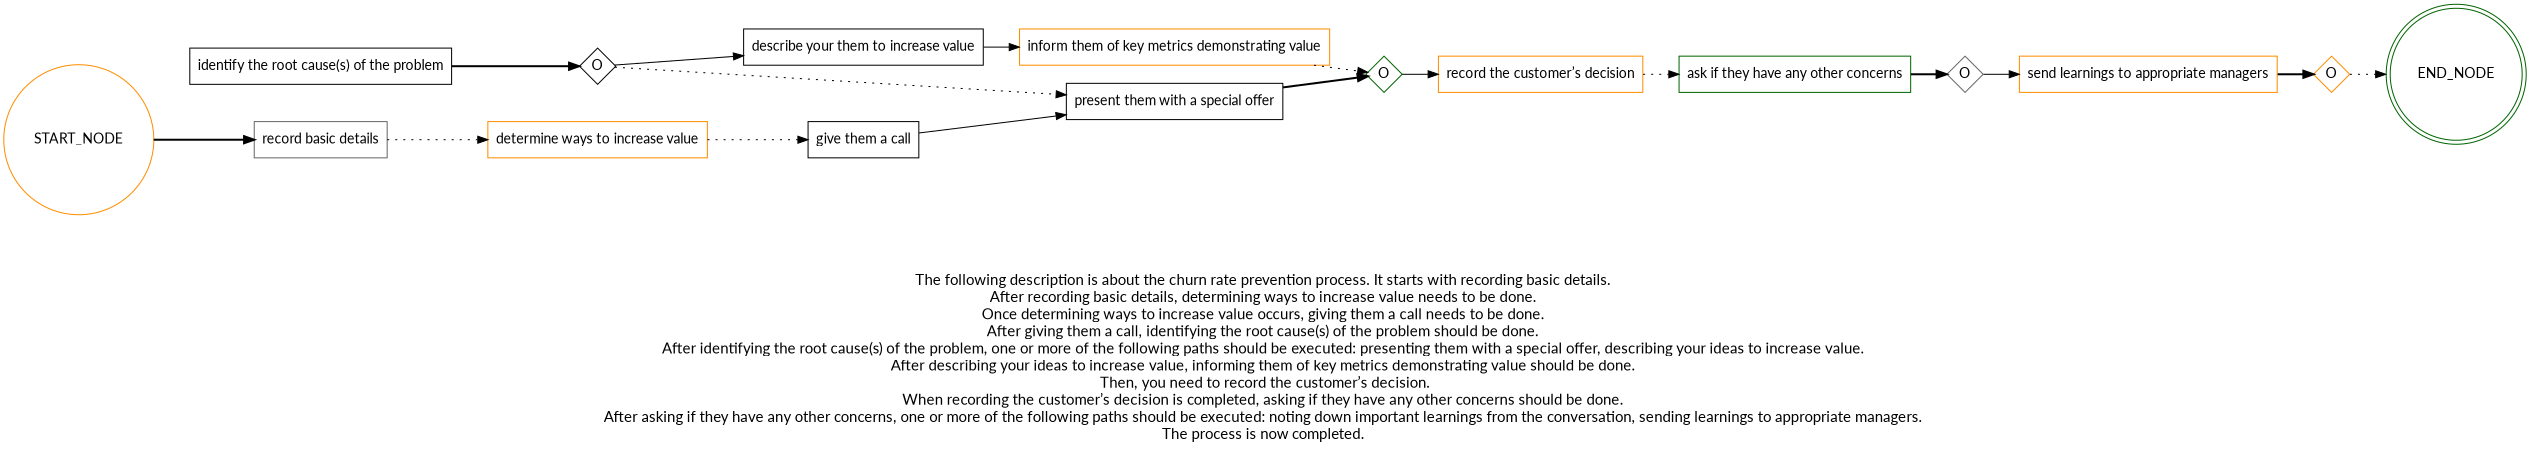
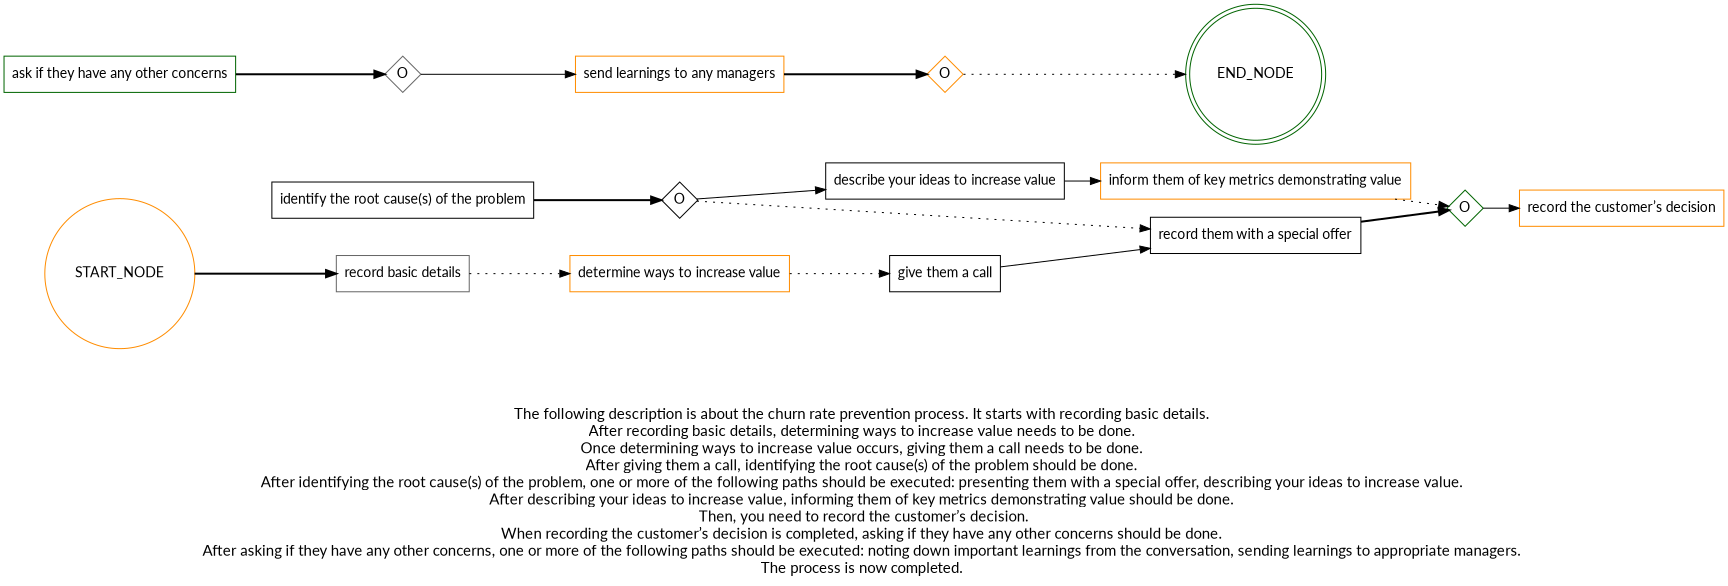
  digraph {
    fontname=Lato
    fontsize=15
    label="\n\n\nThe following description is about the churn rate prevention process. It starts with recording basic details. \nAfter recording basic details, determining ways to increase value needs to be done. \nOnce determining ways to increase value occurs, giving them a call needs to be done. \nAfter giving them a call, identifying the root cause(s) of the problem should be done. \nAfter identifying the root cause(s) of the problem, one or more of the following paths should be executed: presenting them with a special offer, describing your ideas to increase value. \nAfter describing your ideas to increase value, informing them of key metrics demonstrating value should be done. \nThen, you need to record the customer’s decision.\nWhen recording the customer’s decision is completed, asking if they have any other concerns should be done. \nAfter asking if they have any other concerns, one or more of the following paths should be executed: noting down important learnings from the conversation, sending learnings to appropriate managers. \nThe process is now completed. \n"
    rankdir=LR
    node [color=darkorange fontname=Lato shape=box]
    edge [fontname=Lato style=dotted]
    "record basic details" [color=gray40]
    "determine ways to increase value"
    "give them a call" [color=black]
    "identify the root cause(s) of the problem" [color=black]
    n5 [color=black fixedsize=true label=O shape=diamond width=0.5]
-   "present them with a special offer" [color=black]
-   "describe your ideas to increase value" [color=black label="describe your them to increase value"]
+   "present them with a special offer" [color=black label="record them with a special offer"]
+   "describe your ideas to increase value" [color=black]
    n8 [color=darkgreen fixedsize=true label=O shape=diamond width=0.5]
    "inform them of key metrics demonstrating value"
    "record the customer’s decision"
    "ask if they have any other concerns" [color=darkgreen]
    n12 [color=gray40 fixedsize=true label=O shape=diamond width=0.5]
-   "send learnings to appropriate managers"
+   "send learnings to appropriate managers" [label="send learnings to any managers"]
    n14 [fixedsize=true label=O shape=diamond width=0.5]
    END_NODE [color=darkgreen shape=doublecircle width=0.2]
    START_NODE [shape=circle width=0.3]
    subgraph sub_1 {
      "record basic details"
      "determine ways to increase value"
      "give them a call"
      "identify the root cause(s) of the problem"
      n5
      "present them with a special offer"
      "describe your ideas to increase value"
      n8
      "inform them of key metrics demonstrating value"
      "record the customer’s decision"
      "ask if they have any other concerns"
      n12
      "send learnings to appropriate managers"
      n14
    }
    "record basic details" -> "determine ways to increase value"
    "determine ways to increase value" -> "give them a call"
    "give them a call" -> "present them with a special offer" [style=solid]
    "identify the root cause(s) of the problem" -> n5 [style=bold]
    n5 -> "present them with a special offer"
    n5 -> "describe your ideas to increase value" [style=solid]
    "present them with a special offer" -> n8 [style=bold]
    "describe your ideas to increase value" -> "inform them of key metrics demonstrating value" [style=solid]
    n8 -> "record the customer’s decision" [style=solid]
    "inform them of key metrics demonstrating value" -> n8
-   "record the customer’s decision" -> "ask if they have any other concerns"
    "ask if they have any other concerns" -> n12 [style=bold]
    n12 -> "send learnings to appropriate managers" [style=solid]
    "send learnings to appropriate managers" -> n14 [style=bold]
    n14 -> END_NODE
    START_NODE -> "record basic details" [style=bold]
  }
